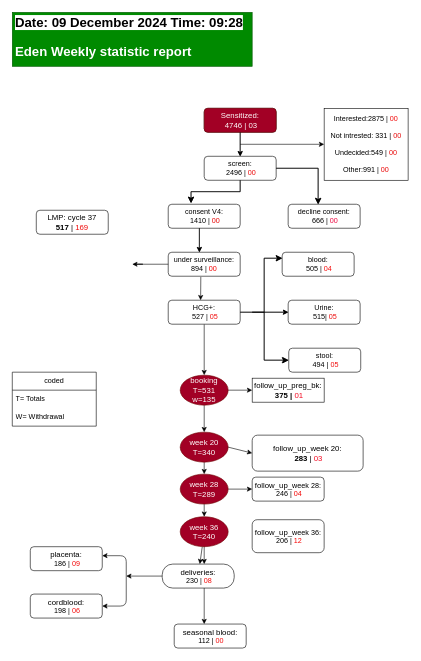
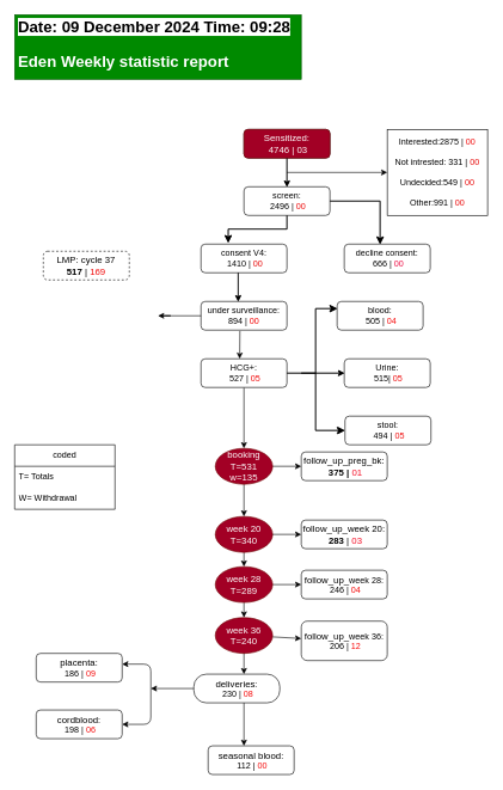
  <mxCell id="0" />
  <mxCell id="1" parent="0" />
  <mxCell id="2" value="Sensitized:&lt;br&gt;&amp;nbsp;4699 | 00&lt;div style=&quot;display:none&quot; id=&quot;SDCloudData&quot;&gt;&lt;/div&gt;" style="rounded=1;whiteSpace=wrap;html=1;" parent="1" vertex="1"><mxGeometry x="340" y="180" width="120" height="40" as="geometry" /></mxCell>
  <mxCell id="3" value="screen:&lt;br&gt;&amp;nbsp;2496 | &lt;font color=&quot;#ec0909&quot;&gt;00&lt;/font&gt;&lt;div style=&quot;display:none&quot; id=&quot;SDCloudData&quot;&gt;&lt;/div&gt;&lt;div style=&quot;display:none&quot; id=&quot;SDCloudData&quot;&gt;&lt;/div&gt;" style="rounded=1;whiteSpace=wrap;html=1;" parent="1" vertex="1"><mxGeometry x="340" y="260" width="120" height="40" as="geometry" /></mxCell>
  <mxCell id="4" value="Interested:2875 | &lt;font color=&quot;#f10909&quot;&gt;00&lt;/font&gt;&lt;br&gt;&lt;br&gt;Not intrested: 331 | &lt;font color=&quot;#e60a0a&quot;&gt;00&lt;/font&gt;&lt;br&gt;&lt;br&gt;Undecided:549 | &lt;font color=&quot;#e90707&quot;&gt;00&lt;/font&gt;&lt;br&gt;&lt;br&gt;Other:991 | &lt;font color=&quot;#ea0606&quot;&gt;00&lt;/font&gt;&lt;div style=&quot;display:none&quot; id=&quot;SDCloudData&quot;&gt;&lt;/div&gt;" style="rounded=0;whiteSpace=wrap;html=1;" parent="1" vertex="1"><mxGeometry x="540" y="180" width="140" height="120" as="geometry" /></mxCell>
  <mxCell id="5" value="" style="endArrow=classic;html=1;entryX=0.5;entryY=0;entryDx=0;entryDy=0;" parent="1" target="3" edge="1"><mxGeometry width="50" height="50" relative="1" as="geometry"><mxPoint x="400" y="220" as="sourcePoint" /><mxPoint x="450" y="170" as="targetPoint" /></mxGeometry></mxCell>
  <mxCell id="6" value="consent V4:&lt;br&gt;&amp;nbsp;1410 | &lt;font color=&quot;#e60505&quot;&gt;00&lt;/font&gt;&lt;div style=&quot;display:none&quot; id=&quot;SDCloudData&quot;&gt;&lt;/div&gt;&lt;div style=&quot;display:none&quot; id=&quot;SDCloudData&quot;&gt;&lt;/div&gt;&lt;div style=&quot;display:none&quot; id=&quot;SDCloudData&quot;&gt;&lt;/div&gt;" style="rounded=1;whiteSpace=wrap;html=1;" parent="1" vertex="1"><mxGeometry x="280" y="340" width="120" height="40" as="geometry" /></mxCell>
  <mxCell id="7" value="" style="edgeStyle=elbowEdgeStyle;elbow=vertical;endArrow=classic;html=1;curved=0;rounded=0;endSize=8;startSize=8;exitX=0.5;exitY=1;exitDx=0;exitDy=0;entryX=0.317;entryY=-0.05;entryDx=0;entryDy=0;entryPerimeter=0;" parent="1" source="3" target="6" edge="1"><mxGeometry width="50" height="50" relative="1" as="geometry"><mxPoint x="420" y="520" as="sourcePoint" /><mxPoint x="470" y="470" as="targetPoint" /></mxGeometry></mxCell>
  <mxCell id="8" value="" style="edgeStyle=segmentEdgeStyle;endArrow=classic;html=1;curved=0;rounded=0;endSize=8;startSize=8;exitX=1;exitY=0.5;exitDx=0;exitDy=0;" parent="1" source="3" edge="1"><mxGeometry width="50" height="50" relative="1" as="geometry"><mxPoint x="420" y="520" as="sourcePoint" /><mxPoint x="530" y="340" as="targetPoint" /></mxGeometry></mxCell>
  <mxCell id="9" value="decline consent:&lt;br&gt;&amp;nbsp;666 | &lt;font color=&quot;#ec0941&quot;&gt;00&lt;/font&gt;&lt;div style=&quot;display:none&quot; id=&quot;SDCloudData&quot;&gt;&lt;/div&gt;&lt;div style=&quot;display:none&quot; id=&quot;SDCloudData&quot;&gt;&lt;/div&gt;&lt;div style=&quot;display:none&quot; id=&quot;SDCloudData&quot;&gt;&lt;/div&gt;" style="rounded=1;whiteSpace=wrap;html=1;" parent="1" vertex="1"><mxGeometry x="480" y="340" width="120" height="40" as="geometry" /></mxCell>
  <mxCell id="10" value="under surveillance: &lt;br&gt;894 | &lt;font color=&quot;#f20202&quot;&gt;00&lt;/font&gt;&lt;div style=&quot;display:none&quot; id=&quot;SDCloudData&quot;&gt;&lt;/div&gt;&lt;div style=&quot;display:none&quot; id=&quot;SDCloudData&quot;&gt;&lt;/div&gt;&lt;div style=&quot;display:none&quot; id=&quot;SDCloudData&quot;&gt;&lt;/div&gt;" style="rounded=1;whiteSpace=wrap;html=1;" parent="1" vertex="1"><mxGeometry x="280" y="420" width="120" height="40" as="geometry" /></mxCell>
  <mxCell id="11" value="" style="endArrow=classic;html=1;exitX=0.433;exitY=1;exitDx=0;exitDy=0;exitPerimeter=0;entryX=0.433;entryY=0;entryDx=0;entryDy=0;entryPerimeter=0;" parent="1" source="6" target="10" edge="1"><mxGeometry width="50" height="50" relative="1" as="geometry"><mxPoint x="420" y="520" as="sourcePoint" /><mxPoint x="332" y="410" as="targetPoint" /></mxGeometry></mxCell>
  <mxCell id="12" value="" style="edgeStyle=none;html=1;fontColor=#FFFFFF;" parent="1" source="13" target="49" edge="1"><mxGeometry relative="1" as="geometry" /></mxCell>
  <mxCell id="13" value="HCG+:&lt;br&gt;&amp;nbsp;527 | &lt;font color=&quot;#f10909&quot;&gt;05&lt;/font&gt;&lt;div style=&quot;display:none&quot; id=&quot;SDCloudData&quot;&gt;&lt;/div&gt;&lt;div style=&quot;display:none&quot; id=&quot;SDCloudData&quot;&gt;&lt;/div&gt;&lt;div style=&quot;display:none&quot; id=&quot;SDCloudData&quot;&gt;&lt;/div&gt;&lt;div style=&quot;display:none&quot; id=&quot;SDCloudData&quot;&gt;&lt;/div&gt;" style="rounded=1;whiteSpace=wrap;html=1;" parent="1" vertex="1"><mxGeometry x="280" y="500" width="120" height="40" as="geometry" /></mxCell>
  <mxCell id="14" value="blood:&lt;br&gt;&amp;nbsp;505 | &lt;font color=&quot;#f60909&quot;&gt;04&lt;/font&gt;&lt;div style=&quot;display:none&quot; id=&quot;SDCloudData&quot;&gt;&lt;/div&gt;&lt;div style=&quot;display:none&quot; id=&quot;SDCloudData&quot;&gt;&lt;/div&gt;&lt;div style=&quot;display:none&quot; id=&quot;SDCloudData&quot;&gt;&lt;/div&gt;&lt;div style=&quot;display:none&quot; id=&quot;SDCloudData&quot;&gt;&lt;/div&gt;" style="rounded=1;whiteSpace=wrap;html=1;" parent="1" vertex="1"><mxGeometry x="470" y="420" width="120" height="40" as="geometry" /></mxCell>
  <mxCell id="15" value="Urine:&lt;br&gt;&amp;nbsp;515| &lt;font color=&quot;#ec0909&quot;&gt;05&lt;/font&gt;&lt;div style=&quot;display:none&quot; id=&quot;SDCloudData&quot;&gt;&lt;/div&gt;&lt;div style=&quot;display:none&quot; id=&quot;SDCloudData&quot;&gt;&lt;/div&gt;&lt;div style=&quot;display:none&quot; id=&quot;SDCloudData&quot;&gt;&lt;/div&gt;&lt;div style=&quot;display:none&quot; id=&quot;SDCloudData&quot;&gt;&lt;/div&gt;" style="rounded=1;whiteSpace=wrap;html=1;" parent="1" vertex="1"><mxGeometry x="480" y="500" width="120" height="40" as="geometry" /></mxCell>
  <mxCell id="16" value="stool:&lt;br&gt;&amp;nbsp;494 | &lt;font color=&quot;#f00a0a&quot;&gt;05&lt;/font&gt;&lt;div style=&quot;display:none&quot; id=&quot;SDCloudData&quot;&gt;&lt;/div&gt;&lt;div style=&quot;display:none&quot; id=&quot;SDCloudData&quot;&gt;&lt;/div&gt;&lt;div style=&quot;display:none&quot; id=&quot;SDCloudData&quot;&gt;&lt;/div&gt;&lt;div style=&quot;display:none&quot; id=&quot;SDCloudData&quot;&gt;&lt;/div&gt;" style="rounded=1;whiteSpace=wrap;html=1;" parent="1" vertex="1"><mxGeometry x="481" y="580" width="120" height="40" as="geometry" /></mxCell>
  <mxCell id="17" value="" style="endArrow=classic;html=1;exitX=1;exitY=0.5;exitDx=0;exitDy=0;" parent="1" source="13" target="15" edge="1"><mxGeometry width="50" height="50" relative="1" as="geometry"><mxPoint x="420" y="520" as="sourcePoint" /><mxPoint x="470" y="470" as="targetPoint" /></mxGeometry></mxCell>
  <mxCell id="18" value="" style="edgeStyle=segmentEdgeStyle;endArrow=classic;html=1;curved=0;rounded=0;endSize=8;startSize=8;entryX=0;entryY=0.25;entryDx=0;entryDy=0;" parent="1" target="14" edge="1"><mxGeometry width="50" height="50" relative="1" as="geometry"><mxPoint x="420" y="520" as="sourcePoint" /><mxPoint x="470" y="470" as="targetPoint" /><Array as="points"><mxPoint x="440" y="520" /><mxPoint x="440" y="430" /></Array></mxGeometry></mxCell>
  <mxCell id="19" value="" style="edgeStyle=segmentEdgeStyle;endArrow=classic;html=1;curved=0;rounded=0;endSize=8;startSize=8;entryX=0;entryY=0.5;entryDx=0;entryDy=0;" parent="1" target="16" edge="1"><mxGeometry width="50" height="50" relative="1" as="geometry"><mxPoint x="440" y="520" as="sourcePoint" /><mxPoint x="430" y="630" as="targetPoint" /><Array as="points"><mxPoint x="440" y="600" /></Array></mxGeometry></mxCell>
  <mxCell id="20" value="" style="edgeStyle=none;html=1;" parent="1" edge="1"><mxGeometry relative="1" as="geometry"><mxPoint x="340" y="980" as="sourcePoint" /><mxPoint x="340" y="1040" as="targetPoint" /></mxGeometry></mxCell>
  <mxCell id="21" value="&lt;h1 style=&quot;font-size: 22px;&quot;&gt;&lt;font color=&quot;#000000&quot; style=&quot;font-size: 22px; background-color: rgb(255, 255, 255);&quot;&gt;Date: 09 December 2024 Time: 09:28&lt;/font&gt;&lt;/h1&gt;&lt;p style=&quot;font-size: 22px;&quot;&gt;&lt;b style=&quot;font-size: 22px;&quot;&gt;Eden Weekly statistic report&amp;nbsp;&lt;/b&gt;&lt;/p&gt;" style="text;html=1;strokeColor=#005700;fillColor=#008a00;spacing=5;spacingTop=-20;whiteSpace=wrap;overflow=hidden;rounded=0;fontColor=#ffffff;fontSize=22;" parent="1" vertex="1"><mxGeometry y="20" width="400" height="90" as="geometry" x="20" /></mxCell>
  <mxCell id="22" value="&lt;font style=&quot;font-size: 13px;&quot;&gt;Sensitized:&lt;br&gt;&amp;nbsp;4746 | 03&lt;/font&gt;&lt;div style=&quot;display:none&quot; id=&quot;SDCloudData&quot;&gt;&lt;/div&gt;" style="rounded=1;whiteSpace=wrap;html=1;fillColor=#a20025;fontColor=#ffffff;strokeColor=#6F0000;" parent="1" vertex="1"><mxGeometry x="340" y="180" width="120" height="40" as="geometry" /></mxCell>
  <mxCell id="23" value="" style="endArrow=classic;html=1;entryX=0;entryY=0.5;entryDx=0;entryDy=0;" parent="1" edge="1"><mxGeometry width="50" height="50" relative="1" as="geometry"><mxPoint x="400" y="240" as="sourcePoint" /><mxPoint x="540" y="240" as="targetPoint" /></mxGeometry></mxCell>
  <mxCell id="24" value="" style="endArrow=classic;html=1;entryX=0.5;entryY=0;entryDx=0;entryDy=0;" parent="1" edge="1"><mxGeometry width="50" height="50" relative="1" as="geometry"><mxPoint x="400" y="220" as="sourcePoint" /><mxPoint x="400" y="260" as="targetPoint" /></mxGeometry></mxCell>
  <mxCell id="25" value="" style="edgeStyle=elbowEdgeStyle;elbow=vertical;endArrow=classic;html=1;curved=0;rounded=0;endSize=8;startSize=8;exitX=0.5;exitY=1;exitDx=0;exitDy=0;entryX=0.317;entryY=-0.05;entryDx=0;entryDy=0;entryPerimeter=0;" parent="1" edge="1"><mxGeometry width="50" height="50" relative="1" as="geometry"><mxPoint x="400" y="300" as="sourcePoint" /><mxPoint x="318.04" y="338" as="targetPoint" /></mxGeometry></mxCell>
  <mxCell id="26" value="" style="edgeStyle=segmentEdgeStyle;endArrow=classic;html=1;curved=0;rounded=0;endSize=8;startSize=8;exitX=1;exitY=0.5;exitDx=0;exitDy=0;" parent="1" edge="1"><mxGeometry width="50" height="50" relative="1" as="geometry"><mxPoint x="460" y="280" as="sourcePoint" /><mxPoint x="530" y="340" as="targetPoint" /></mxGeometry></mxCell>
  <mxCell id="27" value="" style="endArrow=classic;html=1;exitX=0.433;exitY=1;exitDx=0;exitDy=0;exitPerimeter=0;entryX=0.433;entryY=0;entryDx=0;entryDy=0;entryPerimeter=0;" parent="1" edge="1"><mxGeometry width="50" height="50" relative="1" as="geometry"><mxPoint x="331.96" y="380" as="sourcePoint" /><mxPoint x="331.96" y="420" as="targetPoint" /></mxGeometry></mxCell>
  <mxCell id="28" value="" style="endArrow=classic;html=1;exitX=1;exitY=0.5;exitDx=0;exitDy=0;" parent="1" edge="1"><mxGeometry width="50" height="50" relative="1" as="geometry"><mxPoint x="400" y="520" as="sourcePoint" /><mxPoint x="480" y="520" as="targetPoint" /></mxGeometry></mxCell>
  <mxCell id="29" value="" style="edgeStyle=segmentEdgeStyle;endArrow=classic;html=1;curved=0;rounded=0;endSize=8;startSize=8;entryX=0;entryY=0.25;entryDx=0;entryDy=0;" parent="1" edge="1"><mxGeometry width="50" height="50" relative="1" as="geometry"><mxPoint x="420" y="520" as="sourcePoint" /><mxPoint x="470" y="430" as="targetPoint" /><Array as="points"><mxPoint x="440" y="520" /><mxPoint x="440" y="430" /></Array></mxGeometry></mxCell>
  <mxCell id="30" value="" style="edgeStyle=segmentEdgeStyle;endArrow=classic;html=1;curved=0;rounded=0;endSize=8;startSize=8;entryX=0;entryY=0.5;entryDx=0;entryDy=0;" parent="1" edge="1"><mxGeometry width="50" height="50" relative="1" as="geometry"><mxPoint x="440" y="520" as="sourcePoint" /><mxPoint x="480" y="600" as="targetPoint" /><Array as="points"><mxPoint x="440" y="600" /></Array></mxGeometry></mxCell>
- <mxCell id="31" value="&lt;font style=&quot;font-size: 13px;&quot;&gt;follow_up_preg_bk:&lt;br&gt;&amp;nbsp;&lt;b&gt;375 |&lt;/b&gt;&amp;nbsp;&lt;font color=&quot;#f40b23&quot;&gt;01&lt;/font&gt;&lt;/font&gt;&lt;div style=&quot;display:none&quot; id=&quot;SDCloudData&quot;&gt;&lt;/div&gt;&lt;div style=&quot;display:none&quot; id=&quot;SDCloudData&quot;&gt;&lt;/div&gt;&lt;div style=&quot;display:none&quot; id=&quot;SDCloudData&quot;&gt;&lt;/div&gt;&lt;div style=&quot;display:none&quot; id=&quot;SDCloudData&quot;&gt;&lt;/div&gt;" style="whiteSpace=wrap;html=1;rounded=0;" parent="1" vertex="1"><mxGeometry x="420" y="630" width="120" height="40" as="geometry" /></mxCell>
- <mxCell id="32" value="&lt;font style=&quot;font-size: 13px;&quot;&gt;LMP: cycle 37&lt;br&gt;&lt;b&gt;517&lt;/b&gt; | &lt;font color=&quot;#f00a0a&quot;&gt;169&lt;/font&gt;&lt;/font&gt;&lt;div style=&quot;display:none&quot; id=&quot;SDCloudData&quot;&gt;&lt;/div&gt;&lt;div style=&quot;display:none&quot; id=&quot;SDCloudData&quot;&gt;&lt;/div&gt;&lt;div style=&quot;display:none&quot; id=&quot;SDCloudData&quot;&gt;&lt;/div&gt;" style="rounded=1;whiteSpace=wrap;html=1;" parent="1" vertex="1"><mxGeometry x="60" y="350" width="120" height="40" as="geometry" /></mxCell>
+ <mxCell id="31" value="&lt;font style=&quot;font-size: 13px;&quot;&gt;follow_up_preg_bk:&lt;br&gt;&amp;nbsp;&lt;b&gt;375 |&lt;/b&gt;&amp;nbsp;&lt;font color=&quot;#f40b23&quot;&gt;01&lt;/font&gt;&lt;/font&gt;&lt;div style=&quot;display:none&quot; id=&quot;SDCloudData&quot;&gt;&lt;/div&gt;&lt;div style=&quot;display:none&quot; id=&quot;SDCloudData&quot;&gt;&lt;/div&gt;&lt;div style=&quot;display:none&quot; id=&quot;SDCloudData&quot;&gt;&lt;/div&gt;&lt;div style=&quot;display:none&quot; id=&quot;SDCloudData&quot;&gt;&lt;/div&gt;" style="rounded=1;whiteSpace=wrap;html=1;" parent="1" vertex="1"><mxGeometry x="420" y="630" width="120" height="40" as="geometry" /></mxCell>
+ <mxCell id="32" value="&lt;font style=&quot;font-size: 13px;&quot;&gt;LMP: cycle 37&lt;br&gt;&lt;b&gt;517&lt;/b&gt; | &lt;font color=&quot;#f00a0a&quot;&gt;169&lt;/font&gt;&lt;/font&gt;&lt;div style=&quot;display:none&quot; id=&quot;SDCloudData&quot;&gt;&lt;/div&gt;&lt;div style=&quot;display:none&quot; id=&quot;SDCloudData&quot;&gt;&lt;/div&gt;&lt;div style=&quot;display:none&quot; id=&quot;SDCloudData&quot;&gt;&lt;/div&gt;" style="rounded=1;whiteSpace=wrap;html=1;dashed=1;" parent="1" vertex="1"><mxGeometry x="60" y="350" width="120" height="40" as="geometry" /></mxCell>
  <mxCell id="33" value="" style="endArrow=classic;html=1;exitX=0.5;exitY=1;exitDx=0;exitDy=0;entryX=0.5;entryY=0;entryDx=0;entryDy=0;" parent="1" edge="1"><mxGeometry width="50" height="50" relative="1" as="geometry"><mxPoint x="340" y="861" as="sourcePoint" /><mxPoint x="340" y="940" as="targetPoint" /></mxGeometry></mxCell>
  <mxCell id="34" value="" style="endArrow=classic;html=1;" parent="1" edge="1"><mxGeometry width="50" height="50" relative="1" as="geometry"><mxPoint x="280" y="440" as="sourcePoint" /><mxPoint x="220" y="440" as="targetPoint" /><Array as="points"><mxPoint x="220" y="440" /><mxPoint x="230" y="440" /><mxPoint x="240" y="440" /></Array></mxGeometry></mxCell>
  <mxCell id="35" value="" style="endArrow=classic;html=1;exitX=0.453;exitY=1.029;exitDx=0;exitDy=0;exitPerimeter=0;" parent="1" edge="1"><mxGeometry width="50" height="50" relative="1" as="geometry"><mxPoint x="334.36" y="461.16" as="sourcePoint" /><mxPoint x="334" y="500" as="targetPoint" /><Array as="points" /></mxGeometry></mxCell>
  <mxCell id="36" value="" style="edgeStyle=none;html=1;fontColor=#FFFFFF;" parent="1" source="37" target="40" edge="1"><mxGeometry relative="1" as="geometry" /></mxCell>
  <mxCell id="37" value="&lt;span style=&quot;font-size: 13px;&quot;&gt;week 20&lt;br&gt;T=340&lt;br&gt;&lt;/span&gt;" style="ellipse;whiteSpace=wrap;html=1;fillColor=#a20025;fontColor=#ffffff;strokeColor=#6F0000;" parent="1" vertex="1"><mxGeometry x="300" y="720" width="80" height="50" as="geometry" /></mxCell>
  <mxCell id="38" value="" style="edgeStyle=none;html=1;fontColor=#FFFFFF;" parent="1" source="40" target="42" edge="1"><mxGeometry relative="1" as="geometry" /></mxCell>
  <mxCell id="39" value="" style="edgeStyle=none;html=1;fontColor=#FFFFFF;" parent="1" source="40" target="45" edge="1"><mxGeometry relative="1" as="geometry" /></mxCell>
  <mxCell id="40" value="&lt;span style=&quot;font-size: 13px;&quot;&gt;week 28&lt;br&gt;T=289&lt;br&gt;&lt;/span&gt;" style="ellipse;whiteSpace=wrap;html=1;fillColor=#a20025;fontColor=#ffffff;strokeColor=#6F0000;" parent="1" vertex="1"><mxGeometry x="300" y="790" width="80" height="50" as="geometry" /></mxCell>
- <mxCell id="41" value="" style="edgeStyle=none;html=1;fontColor=#FFFFFF;" parent="1" source="42" target="58" edge="1"><mxGeometry relative="1" as="geometry" /></mxCell>
+ <mxCell id="41" value="" style="edgeStyle=none;html=1;fontColor=#FFFFFF;" parent="1" source="42" target="46" edge="1"><mxGeometry relative="1" as="geometry" /></mxCell>
  <mxCell id="42" value="&lt;span style=&quot;font-size: 13px;&quot;&gt;week 36&lt;br&gt;T=240&lt;br&gt;&lt;/span&gt;" style="ellipse;whiteSpace=wrap;html=1;fillColor=#a20025;fontColor=#ffffff;strokeColor=#6F0000;" parent="1" vertex="1"><mxGeometry x="300" y="861" width="80" height="50" as="geometry" /></mxCell>
  <mxCell id="43" value="" style="endArrow=classic;html=1;entryX=0;entryY=0.5;entryDx=0;entryDy=0;exitX=1;exitY=0.5;exitDx=0;exitDy=0;" parent="1" source="37" target="44" edge="1"><mxGeometry width="50" height="50" relative="1" as="geometry"><mxPoint x="388" y="706" as="sourcePoint" /><mxPoint x="432.5" y="705.5" as="targetPoint" /><Array as="points" /></mxGeometry></mxCell>
- <mxCell id="44" value="&lt;font style=&quot;font-size: 13px;&quot;&gt;follow_up_week 20:&lt;br&gt;&amp;nbsp;&lt;b&gt;283&lt;/b&gt;&amp;nbsp;| &lt;font color=&quot;#f40b23&quot;&gt;03&lt;/font&gt;&lt;/font&gt;&lt;div style=&quot;display:none&quot; id=&quot;SDCloudData&quot;&gt;&lt;/div&gt;&lt;div style=&quot;display:none&quot; id=&quot;SDCloudData&quot;&gt;&lt;/div&gt;&lt;div style=&quot;display:none&quot; id=&quot;SDCloudData&quot;&gt;&lt;/div&gt;&lt;div style=&quot;display:none&quot; id=&quot;SDCloudData&quot;&gt;&lt;/div&gt;" style="rounded=1;whiteSpace=wrap;html=1;" parent="1" vertex="1"><mxGeometry x="420" y="725" width="185" height="60" as="geometry" /></mxCell>
+ <mxCell id="44" value="&lt;font style=&quot;font-size: 13px;&quot;&gt;follow_up_week 20:&lt;br&gt;&amp;nbsp;&lt;b&gt;283&lt;/b&gt;&amp;nbsp;| &lt;font color=&quot;#f40b23&quot;&gt;03&lt;/font&gt;&lt;/font&gt;&lt;div style=&quot;display:none&quot; id=&quot;SDCloudData&quot;&gt;&lt;/div&gt;&lt;div style=&quot;display:none&quot; id=&quot;SDCloudData&quot;&gt;&lt;/div&gt;&lt;div style=&quot;display:none&quot; id=&quot;SDCloudData&quot;&gt;&lt;/div&gt;&lt;div style=&quot;display:none&quot; id=&quot;SDCloudData&quot;&gt;&lt;/div&gt;" style="rounded=1;whiteSpace=wrap;html=1;" parent="1" vertex="1"><mxGeometry x="420" y="725" width="120" height="40" as="geometry" /></mxCell>
  <mxCell id="45" value="&lt;span style=&quot;font-size: 13px;&quot;&gt;follow_up_&lt;/span&gt;week 28:&lt;br&gt;&amp;nbsp;246 | &lt;font color=&quot;#f40606&quot;&gt;04&lt;/font&gt;&lt;div style=&quot;display:none&quot; id=&quot;SDCloudData&quot;&gt;&lt;/div&gt;&lt;div style=&quot;display:none&quot; id=&quot;SDCloudData&quot;&gt;&lt;/div&gt;&lt;div style=&quot;display:none&quot; id=&quot;SDCloudData&quot;&gt;&lt;/div&gt;&lt;div style=&quot;display:none&quot; id=&quot;SDCloudData&quot;&gt;&lt;/div&gt;" style="rounded=1;whiteSpace=wrap;html=1;" parent="1" vertex="1"><mxGeometry x="420" y="795" width="120" height="40" as="geometry" /></mxCell>
  <mxCell id="46" value="&lt;span style=&quot;font-size: 13px;&quot;&gt;follow_up_&lt;/span&gt;week 36:&lt;br&gt;&amp;nbsp;206 | &lt;font color=&quot;#f70808&quot;&gt;12&lt;/font&gt;&lt;div style=&quot;display:none&quot; id=&quot;SDCloudData&quot;&gt;&lt;/div&gt;&lt;div style=&quot;display:none&quot; id=&quot;SDCloudData&quot;&gt;&lt;/div&gt;&lt;div style=&quot;display:none&quot; id=&quot;SDCloudData&quot;&gt;&lt;/div&gt;&lt;div style=&quot;display:none&quot; id=&quot;SDCloudData&quot;&gt;&lt;/div&gt;" style="rounded=1;whiteSpace=wrap;html=1;" parent="1" vertex="1"><mxGeometry x="420" y="866" width="120" height="55" as="geometry" /></mxCell>
  <mxCell id="47" value="" style="edgeStyle=none;html=1;fontColor=#FFFFFF;" parent="1" source="49" target="37" edge="1"><mxGeometry relative="1" as="geometry" /></mxCell>
  <mxCell id="48" value="" style="edgeStyle=none;html=1;fontColor=#FFFFFF;" parent="1" source="49" target="31" edge="1"><mxGeometry relative="1" as="geometry" /></mxCell>
  <mxCell id="49" value="&lt;span style=&quot;font-size: 13px;&quot;&gt;booking&lt;br&gt;T=531&lt;br&gt;w=135&lt;br&gt;&lt;/span&gt;" style="ellipse;whiteSpace=wrap;html=1;fillColor=#a20025;fontColor=#ffffff;strokeColor=#6F0000;" parent="1" vertex="1"><mxGeometry x="300" y="625" width="80" height="50" as="geometry" /></mxCell>
  <mxCell id="50" value="coded" style="swimlane;fontStyle=0;childLayout=stackLayout;horizontal=1;startSize=30;horizontalStack=0;resizeParent=1;resizeParentMax=0;resizeLast=0;collapsible=1;marginBottom=0;whiteSpace=wrap;html=1;labelBackgroundColor=#FFFFFF;fontColor=#000000;" parent="1" vertex="1"><mxGeometry y="620" width="140" height="90" as="geometry" x="20" /></mxCell>
  <mxCell id="51" value="T= Totals" style="text;strokeColor=none;fillColor=none;align=left;verticalAlign=middle;spacingLeft=4;spacingRight=4;overflow=hidden;points=[[0,0.5],[1,0.5]];portConstraint=eastwest;rotatable=0;whiteSpace=wrap;html=1;labelBackgroundColor=#FFFFFF;fontColor=#000000;" parent="50" vertex="1"><mxGeometry y="30" width="140" height="30" as="geometry" /></mxCell>
  <mxCell id="52" value="W= Withdrawal" style="text;align=left;verticalAlign=middle;spacingLeft=4;spacingRight=4;overflow=hidden;points=[[0,0.5],[1,0.5]];portConstraint=eastwest;rotatable=0;whiteSpace=wrap;html=1;labelBackgroundColor=#FFFFFF;fontColor=#000000;" parent="50" vertex="1"><mxGeometry y="60" width="140" height="30" as="geometry" /></mxCell>
  <mxCell id="53" style="edgeStyle=none;html=1;fontColor=#000000;" parent="1" edge="1"><mxGeometry relative="1" as="geometry"><mxPoint x="210" y="960" as="targetPoint" /><mxPoint x="270" y="960" as="sourcePoint" /></mxGeometry></mxCell>
  <mxCell id="54" value="" style="endArrow=classic;startArrow=classic;html=1;fontColor=#000000;exitX=1;exitY=0.5;exitDx=0;exitDy=0;entryX=1;entryY=0.5;entryDx=0;entryDy=0;" parent="1" edge="1"><mxGeometry width="50" height="50" relative="1" as="geometry"><mxPoint x="170" y="1010" as="sourcePoint" /><mxPoint x="170" y="926" as="targetPoint" /><Array as="points"><mxPoint x="210" y="1010" /><mxPoint x="210" y="926" /></Array></mxGeometry></mxCell>
  <mxCell id="55" value="&lt;span style=&quot;font-size: 13px;&quot;&gt;seasonal blood&lt;/span&gt;:&lt;br&gt;&amp;nbsp;112 | &lt;font color=&quot;#f40b0b&quot;&gt;00&lt;/font&gt;&lt;div style=&quot;display:none&quot; id=&quot;SDCloudData&quot;&gt;&lt;/div&gt;&lt;div style=&quot;display:none&quot; id=&quot;SDCloudData&quot;&gt;&lt;/div&gt;&lt;div style=&quot;display:none&quot; id=&quot;SDCloudData&quot;&gt;&lt;/div&gt;&lt;div style=&quot;display:none&quot; id=&quot;SDCloudData&quot;&gt;&lt;/div&gt;" style="rounded=1;whiteSpace=wrap;html=1;" parent="1" vertex="1"><mxGeometry x="290" y="1040" width="120" height="40" as="geometry" /></mxCell>
  <mxCell id="56" value="&lt;span style=&quot;font-size: 13px;&quot;&gt;cordblood&lt;/span&gt;:&lt;br&gt;&amp;nbsp;198 | &lt;font color=&quot;#f40b0b&quot;&gt;06&lt;/font&gt;&lt;div style=&quot;display:none&quot; id=&quot;SDCloudData&quot;&gt;&lt;/div&gt;&lt;div style=&quot;display:none&quot; id=&quot;SDCloudData&quot;&gt;&lt;/div&gt;&lt;div style=&quot;display:none&quot; id=&quot;SDCloudData&quot;&gt;&lt;/div&gt;&lt;div style=&quot;display:none&quot; id=&quot;SDCloudData&quot;&gt;&lt;/div&gt;" style="rounded=1;whiteSpace=wrap;html=1;" parent="1" vertex="1"><mxGeometry x="50" y="990" width="120" height="40" as="geometry" /></mxCell>
  <mxCell id="57" value="&lt;span style=&quot;font-size: 13px;&quot;&gt;placenta&lt;/span&gt;:&lt;br&gt;&amp;nbsp;186 | &lt;font color=&quot;#f40b0b&quot;&gt;09&lt;/font&gt;&lt;div style=&quot;display:none&quot; id=&quot;SDCloudData&quot;&gt;&lt;/div&gt;&lt;div style=&quot;display:none&quot; id=&quot;SDCloudData&quot;&gt;&lt;/div&gt;&lt;div style=&quot;display:none&quot; id=&quot;SDCloudData&quot;&gt;&lt;/div&gt;&lt;div style=&quot;display:none&quot; id=&quot;SDCloudData&quot;&gt;&lt;/div&gt;" style="rounded=1;whiteSpace=wrap;html=1;" parent="1" vertex="1"><mxGeometry x="50" y="911" width="120" height="40" as="geometry" /></mxCell>
  <mxCell id="58" value="&lt;span style=&quot;font-size: 13px;&quot;&gt;deliveries&lt;/span&gt;:&lt;br&gt;&amp;nbsp;230 | &lt;font color=&quot;#f40b0b&quot;&gt;08&lt;/font&gt;&lt;div style=&quot;display:none&quot; id=&quot;SDCloudData&quot;&gt;&lt;/div&gt;&lt;div style=&quot;display:none&quot; id=&quot;SDCloudData&quot;&gt;&lt;/div&gt;&lt;div style=&quot;display:none&quot; id=&quot;SDCloudData&quot;&gt;&lt;/div&gt;&lt;div style=&quot;display:none&quot; id=&quot;SDCloudData&quot;&gt;&lt;/div&gt;" style="rounded=1;whiteSpace=wrap;html=1;arcSize=44;" parent="1" vertex="1"><mxGeometry x="270" y="940" width="120" height="40" as="geometry" /></mxCell>
